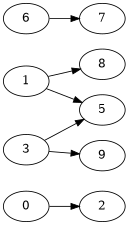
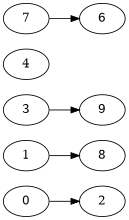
  digraph {
    rankdir=LR
    node [Weight=3]
    edge [Weight=4]
    0 [Weight=2]
    2 [Weight=6]
    8 [Weight=4]
    1 [Weight=9]
-   5
    9 [Weight=6]
    3
+   4 [Weight=5]
    7 [Weight=2]
    6
    0 -> 2 [Weight=8]
    1 -> 8 [Weight=6]
-   1 -> 5
-   3 -> 5
    3 -> 9 [Weight=12]
-   6 -> 7 [Weight=10]
+   7 -> 6 [Weight=10]
  }
